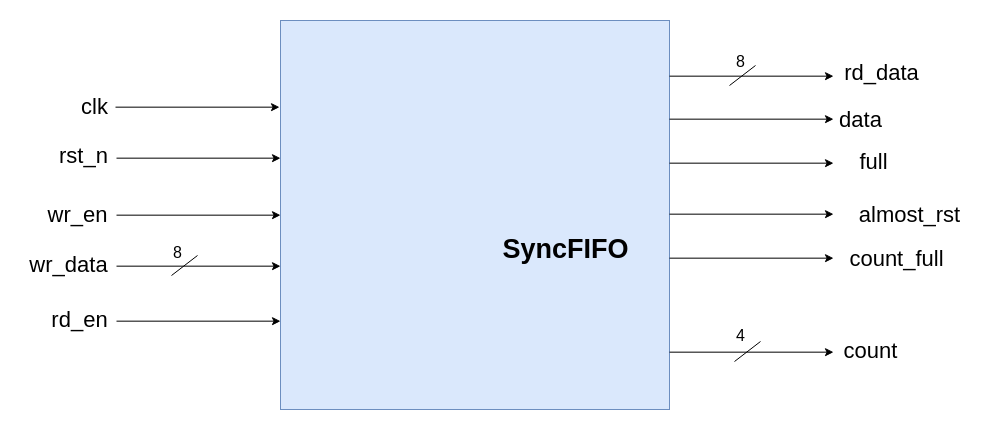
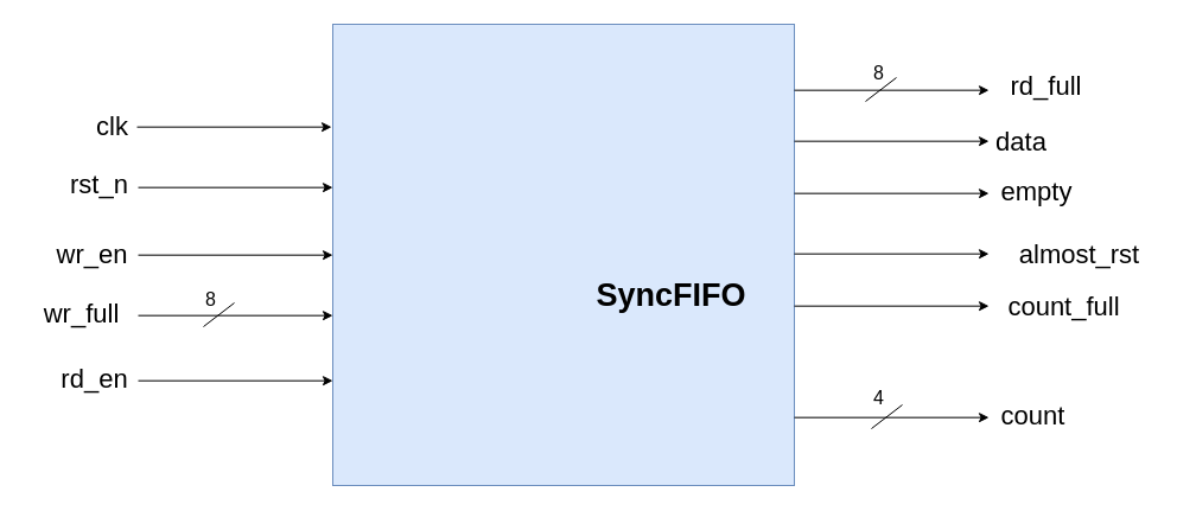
  <mxCell id="0" />
  <mxCell id="1" parent="0" />
  <mxCell id="2" value="" style="whiteSpace=wrap;html=1;aspect=fixed;fillColor=#dae8fc;strokeColor=#6c8ebf;" vertex="1" parent="1"><mxGeometry x="280" y="20" width="389" height="389" as="geometry" /></mxCell>
  <mxCell id="3" value="" style="endArrow=classic;html=1;rounded=0;" edge="1" parent="1"><mxGeometry width="50" height="50" relative="1" as="geometry"><mxPoint x="115" y="106.67" as="sourcePoint" /><mxPoint x="279" y="106.67" as="targetPoint" /></mxGeometry></mxCell>
  <mxCell id="4" value="" style="endArrow=classic;html=1;rounded=0;" edge="1" parent="1"><mxGeometry width="50" height="50" relative="1" as="geometry"><mxPoint x="116" y="157.67" as="sourcePoint" /><mxPoint x="280" y="157.67" as="targetPoint" /></mxGeometry></mxCell>
  <mxCell id="5" value="" style="endArrow=classic;html=1;rounded=0;" edge="1" parent="1"><mxGeometry width="50" height="50" relative="1" as="geometry"><mxPoint x="116" y="214.67" as="sourcePoint" /><mxPoint x="280" y="214.67" as="targetPoint" /></mxGeometry></mxCell>
  <mxCell id="6" value="" style="endArrow=classic;html=1;rounded=0;" edge="1" parent="1"><mxGeometry width="50" height="50" relative="1" as="geometry"><mxPoint x="116" y="265.67" as="sourcePoint" /><mxPoint x="280" y="265.67" as="targetPoint" /></mxGeometry></mxCell>
  <mxCell id="7" value="" style="endArrow=classic;html=1;rounded=0;" edge="1" parent="1"><mxGeometry width="50" height="50" relative="1" as="geometry"><mxPoint x="116" y="320.67" as="sourcePoint" /><mxPoint x="280" y="320.67" as="targetPoint" /></mxGeometry></mxCell>
  <mxCell id="8" value="" style="endArrow=classic;html=1;rounded=0;" edge="1" parent="1"><mxGeometry width="50" height="50" relative="1" as="geometry"><mxPoint x="669" y="75.67" as="sourcePoint" /><mxPoint x="833" y="75.67" as="targetPoint" /></mxGeometry></mxCell>
  <mxCell id="9" value="" style="endArrow=classic;html=1;rounded=0;" edge="1" parent="1"><mxGeometry width="50" height="50" relative="1" as="geometry"><mxPoint x="669" y="118.67" as="sourcePoint" /><mxPoint x="833" y="118.67" as="targetPoint" /></mxGeometry></mxCell>
  <mxCell id="10" value="" style="endArrow=classic;html=1;rounded=0;" edge="1" parent="1"><mxGeometry width="50" height="50" relative="1" as="geometry"><mxPoint x="669" y="162.67" as="sourcePoint" /><mxPoint x="833" y="162.67" as="targetPoint" /></mxGeometry></mxCell>
  <mxCell id="11" value="" style="endArrow=classic;html=1;rounded=0;" edge="1" parent="1"><mxGeometry width="50" height="50" relative="1" as="geometry"><mxPoint x="669" y="213.67" as="sourcePoint" /><mxPoint x="833" y="213.67" as="targetPoint" /></mxGeometry></mxCell>
  <mxCell id="12" value="" style="endArrow=classic;html=1;rounded=0;" edge="1" parent="1"><mxGeometry width="50" height="50" relative="1" as="geometry"><mxPoint x="669" y="257.67" as="sourcePoint" /><mxPoint x="833" y="257.67" as="targetPoint" /></mxGeometry></mxCell>
  <mxCell id="13" value="" style="endArrow=classic;html=1;rounded=0;" edge="1" parent="1"><mxGeometry width="50" height="50" relative="1" as="geometry"><mxPoint x="669" y="351.67" as="sourcePoint" /><mxPoint x="833" y="351.67" as="targetPoint" /></mxGeometry></mxCell>
  <mxCell id="14" value="&lt;font style=&quot;font-size: 27px;&quot;&gt;&lt;b&gt;SyncFIFO&lt;/b&gt;&lt;/font&gt;" style="text;html=1;align=center;verticalAlign=middle;resizable=0;points=[];autosize=1;strokeColor=none;fillColor=none;" vertex="1" parent="1"><mxGeometry x="492.5" y="227" width="144" height="44" as="geometry" /></mxCell>
  <mxCell id="15" value="&lt;font style=&quot;font-size: 22px;&quot;&gt;clk&lt;/font&gt;" style="text;html=1;align=center;verticalAlign=middle;resizable=0;points=[];autosize=1;strokeColor=none;fillColor=none;" vertex="1" parent="1"><mxGeometry x="71" y="88" width="45" height="38" as="geometry" /></mxCell>
  <mxCell id="16" value="&lt;font style=&quot;font-size: 22px;&quot;&gt;rst_n&lt;/font&gt;" style="text;html=1;align=center;verticalAlign=middle;resizable=0;points=[];autosize=1;strokeColor=none;fillColor=none;" vertex="1" parent="1"><mxGeometry x="49" y="137" width="67" height="38" as="geometry" /></mxCell>
  <mxCell id="17" value="&lt;font style=&quot;font-size: 22px;&quot;&gt;wr_en&lt;/font&gt;" style="text;html=1;align=center;verticalAlign=middle;resizable=0;points=[];autosize=1;strokeColor=none;fillColor=none;" vertex="1" parent="1"><mxGeometry x="38" y="195.5" width="78" height="38" as="geometry" /></mxCell>
- <mxCell id="18" value="&lt;font style=&quot;font-size: 22px;&quot;&gt;wr_data&lt;/font&gt;" style="text;html=1;align=center;verticalAlign=middle;resizable=0;points=[];autosize=1;strokeColor=none;fillColor=none;" vertex="1" parent="1"><mxGeometry x="20" y="246" width="96" height="38" as="geometry" /></mxCell>
+ <mxCell id="18" value="&lt;font style=&quot;font-size: 22px;&quot;&gt;wr_full&lt;/font&gt;" style="text;html=1;align=center;verticalAlign=middle;resizable=0;points=[];autosize=1;strokeColor=none;fillColor=none;" vertex="1" parent="1"><mxGeometry x="20" y="246" width="96" height="38" as="geometry" /></mxCell>
  <mxCell id="19" value="&lt;font style=&quot;font-size: 22px;&quot;&gt;rd_en&lt;/font&gt;" style="text;html=1;align=center;verticalAlign=middle;resizable=0;points=[];autosize=1;strokeColor=none;fillColor=none;" vertex="1" parent="1"><mxGeometry x="42" y="301" width="74" height="38" as="geometry" /></mxCell>
  <mxCell id="20" value="" style="endArrow=none;html=1;rounded=0;" edge="1" parent="1"><mxGeometry width="50" height="50" relative="1" as="geometry"><mxPoint x="171" y="275" as="sourcePoint" /><mxPoint x="197" y="255" as="targetPoint" /></mxGeometry></mxCell>
  <mxCell id="21" value="" style="endArrow=none;html=1;rounded=0;" edge="1" parent="1"><mxGeometry width="50" height="50" relative="1" as="geometry"><mxPoint x="729" y="85" as="sourcePoint" /><mxPoint x="755" y="65" as="targetPoint" /></mxGeometry></mxCell>
  <mxCell id="22" value="" style="endArrow=none;html=1;rounded=0;" edge="1" parent="1"><mxGeometry width="50" height="50" relative="1" as="geometry"><mxPoint x="734" y="361" as="sourcePoint" /><mxPoint x="760" y="341" as="targetPoint" /></mxGeometry></mxCell>
  <mxCell id="23" value="&lt;font style=&quot;font-size: 16px;&quot;&gt;4&lt;/font&gt;" style="text;html=1;align=center;verticalAlign=middle;resizable=0;points=[];autosize=1;strokeColor=none;fillColor=none;" vertex="1" parent="1"><mxGeometry x="726" y="319" width="27" height="31" as="geometry" /></mxCell>
  <mxCell id="24" value="&lt;font style=&quot;font-size: 16px;&quot;&gt;8&lt;/font&gt;" style="text;html=1;align=center;verticalAlign=middle;resizable=0;points=[];autosize=1;strokeColor=none;fillColor=none;" vertex="1" parent="1"><mxGeometry x="726" y="45" width="27" height="31" as="geometry" /></mxCell>
  <mxCell id="25" value="&lt;font style=&quot;font-size: 16px;&quot;&gt;8&lt;/font&gt;" style="text;html=1;align=center;verticalAlign=middle;resizable=0;points=[];autosize=1;strokeColor=none;fillColor=none;" vertex="1" parent="1"><mxGeometry x="163" y="236" width="27" height="31" as="geometry" /></mxCell>
- <mxCell id="26" value="&lt;font style=&quot;font-size: 22px;&quot;&gt;rd_data&lt;/font&gt;" style="text;html=1;align=center;verticalAlign=middle;resizable=0;points=[];autosize=1;strokeColor=none;fillColor=none;" vertex="1" parent="1"><mxGeometry x="834" y="54" width="93" height="38" as="geometry" /></mxCell>
+ <mxCell id="26" value="&lt;font style=&quot;font-size: 22px;&quot;&gt;rd_full&lt;/font&gt;" style="text;html=1;align=center;verticalAlign=middle;resizable=0;points=[];autosize=1;strokeColor=none;fillColor=none;" vertex="1" parent="1"><mxGeometry x="834" y="54" width="93" height="38" as="geometry" /></mxCell>
  <mxCell id="27" value="&lt;font style=&quot;font-size: 22px;&quot;&gt;data&lt;/font&gt;" style="text;html=1;align=center;verticalAlign=middle;resizable=0;points=[];autosize=1;strokeColor=none;fillColor=none;" vertex="1" parent="1"><mxGeometry x="837" y="101" width="46" height="38" as="geometry" /></mxCell>
- <mxCell id="28" value="&lt;font style=&quot;font-size: 22px;&quot;&gt;full&lt;/font&gt;" style="text;html=1;align=center;verticalAlign=middle;resizable=0;points=[];autosize=1;strokeColor=none;fillColor=none;" vertex="1" parent="1"><mxGeometry x="834" y="143" width="78" height="38" as="geometry" /></mxCell>
+ <mxCell id="28" value="&lt;font style=&quot;font-size: 22px;&quot;&gt;empty&lt;/font&gt;" style="text;html=1;align=center;verticalAlign=middle;resizable=0;points=[];autosize=1;strokeColor=none;fillColor=none;" vertex="1" parent="1"><mxGeometry x="834" y="143" width="78" height="38" as="geometry" /></mxCell>
  <mxCell id="29" value="&lt;font style=&quot;font-size: 22px;&quot;&gt;almost_rst&lt;/font&gt;" style="text;html=1;align=center;verticalAlign=middle;resizable=0;points=[];autosize=1;strokeColor=none;fillColor=none;" vertex="1" parent="1"><mxGeometry x="831" y="195.5" width="155" height="38" as="geometry" /></mxCell>
  <mxCell id="30" value="&lt;font style=&quot;font-size: 22px;&quot;&gt;count_full&lt;/font&gt;" style="text;html=1;align=center;verticalAlign=middle;resizable=0;points=[];autosize=1;strokeColor=none;fillColor=none;" vertex="1" parent="1"><mxGeometry x="834" y="240" width="123" height="38" as="geometry" /></mxCell>
  <mxCell id="31" value="&lt;font style=&quot;font-size: 22px;&quot;&gt;count&lt;/font&gt;" style="text;html=1;align=center;verticalAlign=middle;resizable=0;points=[];autosize=1;strokeColor=none;fillColor=none;" vertex="1" parent="1"><mxGeometry x="834" y="332" width="72" height="38" as="geometry" /></mxCell>
